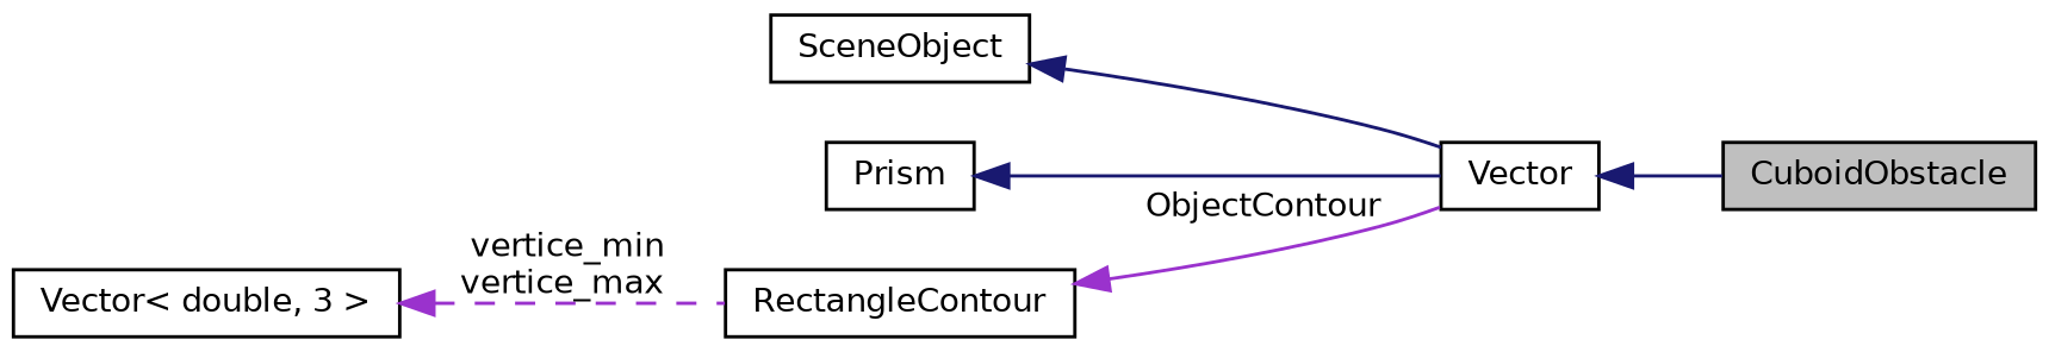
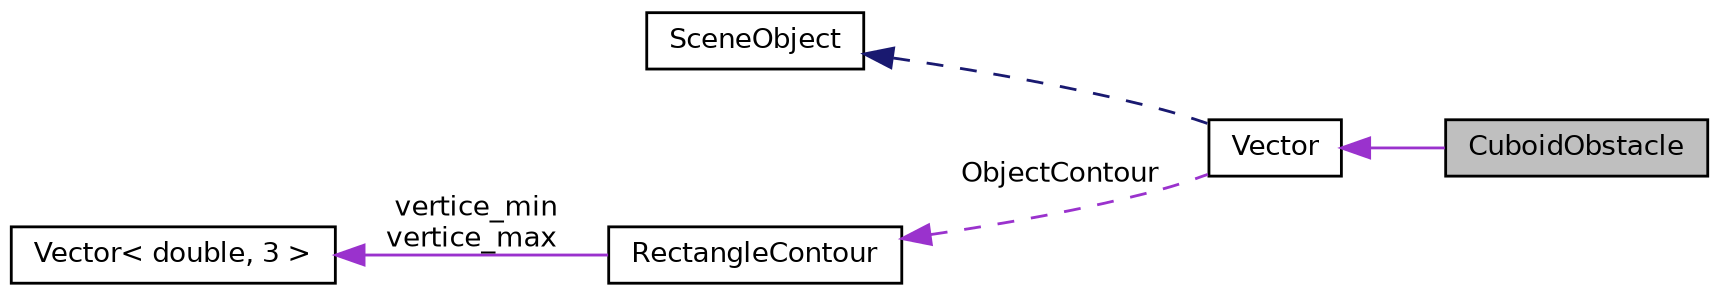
  digraph {
    rankdir=LR
    node [color=black fillcolor=white fontname=Helvetica fontsize=10 shape=record style=filled]
    edge [color=midnightblue dir=back fontname=Helvetica fontsize=10 labelfontname=Helvetica labelfontsize=10 style=solid]
    n1 [fillcolor=grey75 fontcolor=black height=0.2 label=CuboidObstacle width=0.4]
    n2 [height=0.2 label=Vector width=0.4]
    n3 [height=0.2 label=SceneObject width=0.4]
-   n4 [height=0.2 label=Prism width=0.4]
    n5 [height=0.2 label=RectangleContour width=0.4]
    n6 [height=0.2 label="Vector\< double, 3 \>" width=0.4]
-   n2 -> n1
-   n3 -> n2
-   n4 -> n2
-   n5 -> n2 [color=darkorchid3 label=" ObjectContour"]
-   n6 -> n5 [color=darkorchid3 label=" vertice_min\nvertice_max" style=dashed]
+   n2 -> n1 [color=darkorchid3]
+   n3 -> n2 [style=dashed]
+   n5 -> n2 [color=darkorchid3 label=" ObjectContour" style=dashed]
+   n6 -> n5 [color=darkorchid3 label=" vertice_min\nvertice_max"]
  }
